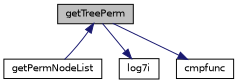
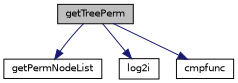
  digraph {
    rankdir=TB
    node [color=black fillcolor=white fontname=Helvetica fontsize=10 shape=record style=filled]
    edge [color=midnightblue fontname=Helvetica fontsize=10 labelfontname=Helvetica labelfontsize=10 style=solid]
    n1 [fillcolor=grey75 fontcolor=black height=0.2 label=getTreePerm width=0.4]
    n2 [height=0.2 label=getPermNodeList width=0.4]
-   n3 [height=0.2 label=log7i width=0.4]
+   n3 [height=0.2 label=log2i width=0.4]
    n4 [height=0.2 label=cmpfunc width=0.4]
-   n2 -> n1
+   n1 -> n2
    n1 -> n3
    n1 -> n4
  }
